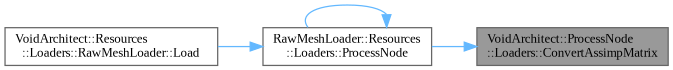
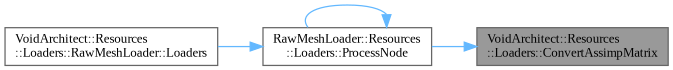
  digraph {
    fontname="Liberation Serif"
    rankdir=RL
    node [color=grey40 fillcolor=white fontname="Liberation Serif" fontsize=10 shape=box style=filled]
    edge [color=steelblue1 dir=back fontname="Liberation Serif" fontsize=10 labelfontname=Helvetica labelfontsize=10 style=solid]
-   n1 [color=gray40 fillcolor=grey60 fontcolor=black height=0.2 label="VoidArchitect::ProcessNode\l::Loaders::ConvertAssimpMatrix" width=0.4]
+   n1 [color=gray40 fillcolor=grey60 fontcolor=black height=0.2 label="VoidArchitect::Resources\l::Loaders::ConvertAssimpMatrix" width=0.4]
    n2 [height=0.2 label="RawMeshLoader::Resources\l::Loaders::ProcessNode" width=0.4]
-   n3 [height=0.2 label="VoidArchitect::Resources\l::Loaders::RawMeshLoader::Load" width=0.4]
+   n3 [height=0.2 label="VoidArchitect::Resources\l::Loaders::RawMeshLoader::Loaders" width=0.4]
    n1 -> n2
    n2 -> n2
    n2 -> n3
  }
